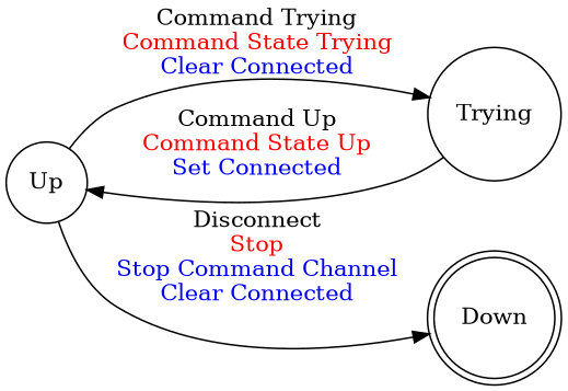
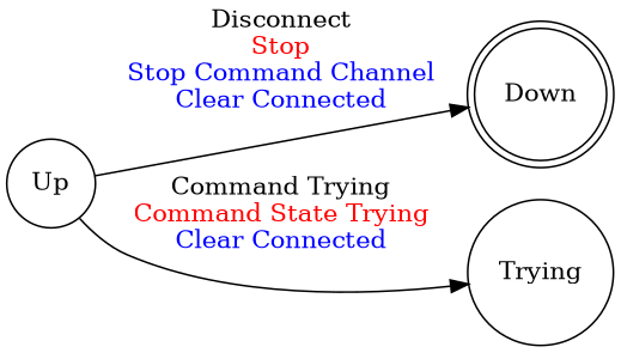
  digraph {
    rankdir=LR
    splines=true
    node [shape=circle]
    Down [shape=doublecircle]
    Trying
    Up
-   Trying -> Up [label=<Command Up<br></br><Font Color="Red">Command State Up<Br></Br></Font><Font Color="Blue">Set Connected<Br></Br></Font>>]
    Up -> Down [label=<Disconnect<br></br><Font Color="Red">Stop<Br></Br></Font><Font Color="Blue">Stop Command Channel<Br></Br>Clear Connected<Br></Br></Font>>]
    Up -> Trying [label=<Command Trying<br></br><Font Color="Red">Command State Trying<Br></Br></Font><Font Color="Blue">Clear Connected<Br></Br></Font>>]
  }
